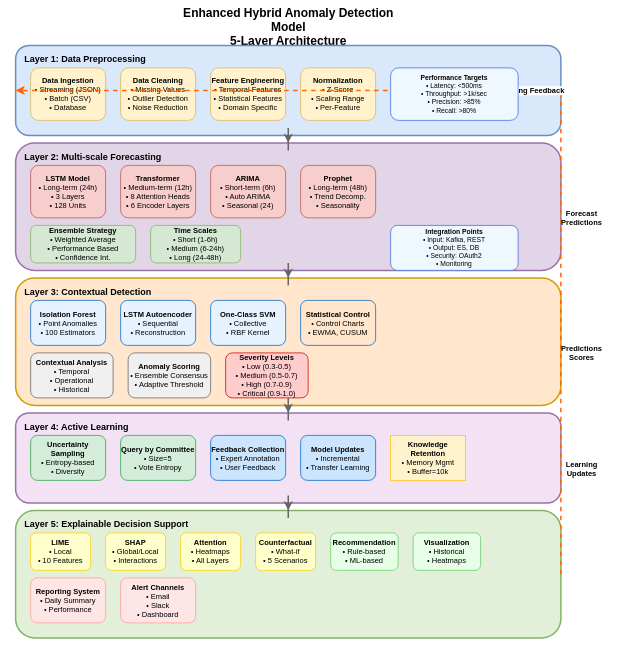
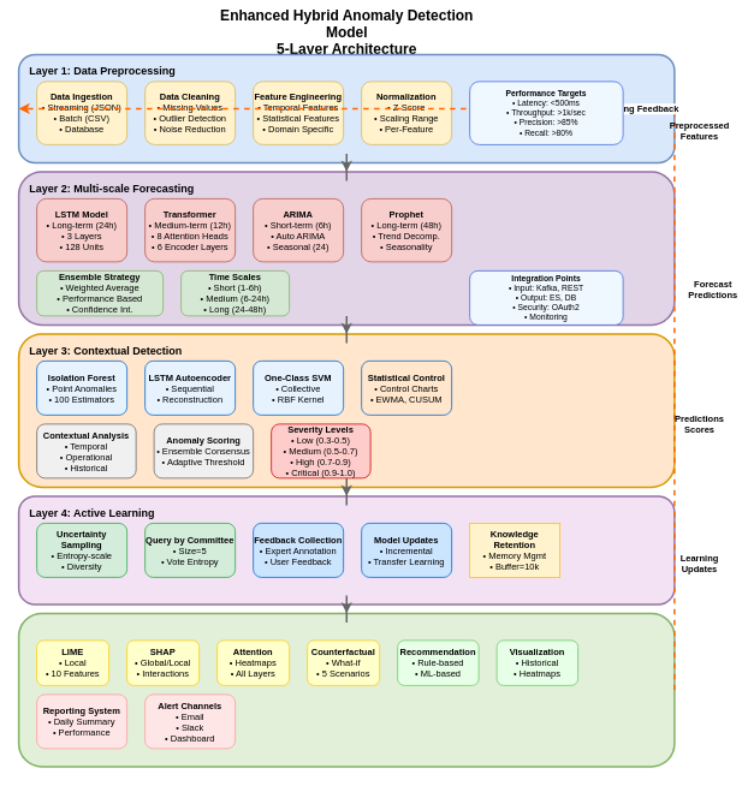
  <mxCell id="0" />
  <mxCell id="1" parent="0" />
  <mxCell id="2" value="&lt;b&gt;Enhanced Hybrid Anomaly Detection Model&lt;br&gt;5-Layer Architecture&lt;/b&gt;" style="text;html=1;strokeColor=none;fillColor=none;align=center;verticalAlign=middle;whiteSpace=wrap;rounded=0;fontSize=16;fontStyle=0;" vertex="1" parent="1"><mxGeometry x="233.5" y="20" width="300" height="30" as="geometry" /></mxCell>
  <mxCell id="3" value="" style="rounded=1;whiteSpace=wrap;html=1;fillColor=#dae8fc;strokeColor=#6c8ebf;strokeWidth=2;" vertex="1" parent="1"><mxGeometry x="20" y="60" width="727" height="120" as="geometry" /></mxCell>
  <mxCell id="4" value="&lt;b&gt;Layer 1: Data Preprocessing&lt;/b&gt;" style="text;html=1;strokeColor=none;fillColor=none;align=left;verticalAlign=top;whiteSpace=wrap;rounded=0;fontSize=12;fontStyle=0;" vertex="1" parent="1"><mxGeometry x="30" y="65" width="180" height="20" as="geometry" /></mxCell>
  <mxCell id="5" value="&lt;b&gt;Data Ingestion&lt;/b&gt;&lt;br&gt;• Streaming (JSON)&lt;br&gt;• Batch (CSV)&lt;br&gt;• Database" style="rounded=1;whiteSpace=wrap;html=1;fillColor=#fff2cc;strokeColor=#d6b656;fontSize=10;" vertex="1" parent="1"><mxGeometry x="40" y="90" width="100" height="70" as="geometry" /></mxCell>
  <mxCell id="6" value="&lt;b&gt;Data Cleaning&lt;/b&gt;&lt;br&gt;• Missing Values&lt;br&gt;• Outlier Detection&lt;br&gt;• Noise Reduction" style="rounded=1;whiteSpace=wrap;html=1;fillColor=#fff2cc;strokeColor=#d6b656;fontSize=10;" vertex="1" parent="1"><mxGeometry x="160" y="90" width="100" height="70" as="geometry" /></mxCell>
  <mxCell id="7" value="&lt;b&gt;Feature Engineering&lt;/b&gt;&lt;br&gt;• Temporal Features&lt;br&gt;• Statistical Features&lt;br&gt;• Domain Specific" style="rounded=1;whiteSpace=wrap;html=1;fillColor=#fff2cc;strokeColor=#d6b656;fontSize=10;" vertex="1" parent="1"><mxGeometry x="280" y="90" width="100" height="70" as="geometry" /></mxCell>
  <mxCell id="8" value="&lt;b&gt;Normalization&lt;/b&gt;&lt;br&gt;• Z-Score&lt;br&gt;• Scaling Range&lt;br&gt;• Per-Feature" style="rounded=1;whiteSpace=wrap;html=1;fillColor=#fff2cc;strokeColor=#d6b656;fontSize=10;" vertex="1" parent="1"><mxGeometry x="400" y="90" width="100" height="70" as="geometry" /></mxCell>
  <mxCell id="9" value="" style="rounded=1;whiteSpace=wrap;html=1;fillColor=#e1d5e7;strokeColor=#9673a6;strokeWidth=2;" vertex="1" parent="1"><mxGeometry x="20" y="190" width="727" height="170" as="geometry" /></mxCell>
  <mxCell id="10" value="&lt;b&gt;Layer 2: Multi-scale Forecasting&lt;/b&gt;" style="text;html=1;strokeColor=none;fillColor=none;align=left;verticalAlign=top;whiteSpace=wrap;rounded=0;fontSize=12;fontStyle=0;" vertex="1" parent="1"><mxGeometry x="30" y="195" width="200" height="20" as="geometry" /></mxCell>
  <mxCell id="11" value="&lt;b&gt;LSTM Model&lt;/b&gt;&lt;br&gt;• Long-term (24h)&lt;br&gt;• 3 Layers&lt;br&gt;• 128 Units" style="rounded=1;whiteSpace=wrap;html=1;fillColor=#f8cecc;strokeColor=#b85450;fontSize=10;" vertex="1" parent="1"><mxGeometry x="40" y="220" width="100" height="70" as="geometry" /></mxCell>
  <mxCell id="12" value="&lt;b&gt;Transformer&lt;/b&gt;&lt;br&gt;• Medium-term (12h)&lt;br&gt;• 8 Attention Heads&lt;br&gt;• 6 Encoder Layers" style="rounded=1;whiteSpace=wrap;html=1;fillColor=#f8cecc;strokeColor=#b85450;fontSize=10;" vertex="1" parent="1"><mxGeometry x="160" y="220" width="100" height="70" as="geometry" /></mxCell>
  <mxCell id="13" value="&lt;b&gt;ARIMA&lt;/b&gt;&lt;br&gt;• Short-term (6h)&lt;br&gt;• Auto ARIMA&lt;br&gt;• Seasonal (24)" style="rounded=1;whiteSpace=wrap;html=1;fillColor=#f8cecc;strokeColor=#b85450;fontSize=10;" vertex="1" parent="1"><mxGeometry x="280" y="220" width="100" height="70" as="geometry" /></mxCell>
  <mxCell id="14" value="&lt;b&gt;Prophet&lt;/b&gt;&lt;br&gt;• Long-term (48h)&lt;br&gt;• Trend Decomp.&lt;br&gt;• Seasonality" style="rounded=1;whiteSpace=wrap;html=1;fillColor=#f8cecc;strokeColor=#b85450;fontSize=10;" vertex="1" parent="1"><mxGeometry x="400" y="220" width="100" height="70" as="geometry" /></mxCell>
  <mxCell id="15" value="&lt;b&gt;Ensemble Strategy&lt;/b&gt;&lt;br&gt;• Weighted Average&lt;br&gt;• Performance Based&lt;br&gt;• Confidence Int." style="rounded=1;whiteSpace=wrap;html=1;fillColor=#d5e8d4;strokeColor=#82b366;fontSize=10;" vertex="1" parent="1"><mxGeometry x="40" y="300" width="140" height="50" as="geometry" /></mxCell>
  <mxCell id="16" value="&lt;b&gt;Time Scales&lt;/b&gt;&lt;br&gt;• Short (1-6h)&lt;br&gt;• Medium (6-24h)&lt;br&gt;• Long (24-48h)" style="rounded=1;whiteSpace=wrap;html=1;fillColor=#d5e8d4;strokeColor=#82b366;fontSize=10;" vertex="1" parent="1"><mxGeometry x="200" y="300" width="120" height="50" as="geometry" /></mxCell>
  <mxCell id="17" value="" style="rounded=1;whiteSpace=wrap;html=1;fillColor=#ffe6cc;strokeColor=#d79b00;strokeWidth=2;" vertex="1" parent="1"><mxGeometry x="20" y="370" width="727" height="170" as="geometry" /></mxCell>
  <mxCell id="18" value="&lt;b&gt;Layer 3: Contextual Detection&lt;/b&gt;" style="text;html=1;strokeColor=none;fillColor=none;align=left;verticalAlign=top;whiteSpace=wrap;rounded=0;fontSize=12;fontStyle=0;" vertex="1" parent="1"><mxGeometry x="30" y="375" width="180" height="20" as="geometry" /></mxCell>
  <mxCell id="19" value="&lt;b&gt;Isolation Forest&lt;/b&gt;&lt;br&gt;• Point Anomalies&lt;br&gt;• 100 Estimators" style="rounded=1;whiteSpace=wrap;html=1;fillColor=#e6f3ff;strokeColor=#0066cc;fontSize=10;" vertex="1" parent="1"><mxGeometry x="40" y="400" width="100" height="60" as="geometry" /></mxCell>
  <mxCell id="20" value="&lt;b&gt;LSTM Autoencoder&lt;/b&gt;&lt;br&gt;• Sequential&lt;br&gt;• Reconstruction" style="rounded=1;whiteSpace=wrap;html=1;fillColor=#e6f3ff;strokeColor=#0066cc;fontSize=10;" vertex="1" parent="1"><mxGeometry x="160" y="400" width="100" height="60" as="geometry" /></mxCell>
  <mxCell id="21" value="&lt;b&gt;One-Class SVM&lt;/b&gt;&lt;br&gt;• Collective&lt;br&gt;• RBF Kernel" style="rounded=1;whiteSpace=wrap;html=1;fillColor=#e6f3ff;strokeColor=#0066cc;fontSize=10;" vertex="1" parent="1"><mxGeometry x="280" y="400" width="100" height="60" as="geometry" /></mxCell>
  <mxCell id="22" value="&lt;b&gt;Statistical Control&lt;/b&gt;&lt;br&gt;• Control Charts&lt;br&gt;• EWMA, CUSUM" style="rounded=1;whiteSpace=wrap;html=1;fillColor=#ffe6cc;strokeColor=#0066cc;fontSize=10;" vertex="1" parent="1"><mxGeometry x="400" y="400" width="100" height="60" as="geometry" /></mxCell>
  <mxCell id="23" value="&lt;b&gt;Contextual Analysis&lt;/b&gt;&lt;br&gt;• Temporal&lt;br&gt;• Operational&lt;br&gt;• Historical" style="rounded=1;whiteSpace=wrap;html=1;fillColor=#f0f0f0;strokeColor=#666666;fontSize=10;" vertex="1" parent="1"><mxGeometry x="40" y="470" width="110" height="60" as="geometry" /></mxCell>
  <mxCell id="24" value="&lt;b&gt;Anomaly Scoring&lt;/b&gt;&lt;br&gt;• Ensemble Consensus&lt;br&gt;• Adaptive Threshold" style="rounded=1;whiteSpace=wrap;html=1;fillColor=#f0f0f0;strokeColor=#666666;fontSize=10;" vertex="1" parent="1"><mxGeometry x="170" y="470" width="110" height="60" as="geometry" /></mxCell>
  <mxCell id="25" value="&lt;b&gt;Severity Levels&lt;/b&gt;&lt;br&gt;• Low (0.3-0.5)&lt;br&gt;• Medium (0.5-0.7)&lt;br&gt;• High (0.7-0.9)&lt;br&gt;• Critical (0.9-1.0)" style="rounded=1;whiteSpace=wrap;html=1;fillColor=#ffcccc;strokeColor=#cc0000;fontSize=10;" vertex="1" parent="1"><mxGeometry x="300" y="470" width="110" height="60" as="geometry" /></mxCell>
  <mxCell id="26" value="" style="rounded=1;whiteSpace=wrap;html=1;fillColor=#f3e2f3;strokeColor=#9673a6;strokeWidth=2;" vertex="1" parent="1"><mxGeometry x="20" y="550" width="727" height="120" as="geometry" /></mxCell>
  <mxCell id="27" value="&lt;b&gt;Layer 4: Active Learning&lt;/b&gt;" style="text;html=1;strokeColor=none;fillColor=none;align=left;verticalAlign=top;whiteSpace=wrap;rounded=0;fontSize=12;fontStyle=0;" vertex="1" parent="1"><mxGeometry x="30" y="555" width="150" height="20" as="geometry" /></mxCell>
- <mxCell id="28" value="&lt;b&gt;Uncertainty Sampling&lt;/b&gt;&lt;br&gt;• Entropy-based&lt;br&gt;• Diversity" style="rounded=1;whiteSpace=wrap;html=1;fillColor=#d4edda;strokeColor=#28a745;fontSize=10;" vertex="1" parent="1"><mxGeometry x="40" y="580" width="100" height="60" as="geometry" /></mxCell>
+ <mxCell id="28" value="&lt;b&gt;Uncertainty Sampling&lt;/b&gt;&lt;br&gt;• Entropy-scale&lt;br&gt;• Diversity" style="rounded=1;whiteSpace=wrap;html=1;fillColor=#d4edda;strokeColor=#28a745;fontSize=10;" vertex="1" parent="1"><mxGeometry x="40" y="580" width="100" height="60" as="geometry" /></mxCell>
  <mxCell id="29" value="&lt;b&gt;Query by Committee&lt;/b&gt;&lt;br&gt;• Size=5&lt;br&gt;• Vote Entropy" style="rounded=1;whiteSpace=wrap;html=1;fillColor=#d4edda;strokeColor=#28a745;fontSize=10;" vertex="1" parent="1"><mxGeometry x="160" y="580" width="100" height="60" as="geometry" /></mxCell>
  <mxCell id="30" value="&lt;b&gt;Feedback Collection&lt;/b&gt;&lt;br&gt;• Expert Annotation&lt;br&gt;• User Feedback" style="rounded=1;whiteSpace=wrap;html=1;fillColor=#cce5ff;strokeColor=#0066cc;fontSize=10;" vertex="1" parent="1"><mxGeometry x="280" y="580" width="100" height="60" as="geometry" /></mxCell>
  <mxCell id="31" value="&lt;b&gt;Model Updates&lt;/b&gt;&lt;br&gt;• Incremental&lt;br&gt;• Transfer Learning" style="rounded=1;whiteSpace=wrap;html=1;fillColor=#cce5ff;strokeColor=#0066cc;fontSize=10;" vertex="1" parent="1"><mxGeometry x="400" y="580" width="100" height="60" as="geometry" /></mxCell>
  <mxCell id="32" value="&lt;b&gt;Knowledge Retention&lt;/b&gt;&lt;br&gt;• Memory Mgmt&lt;br&gt;• Buffer=10k" style="whiteSpace=wrap;html=1;fillColor=#fff3cd;strokeColor=#ffc107;fontSize=10;rounded=0;" vertex="1" parent="1"><mxGeometry x="520" y="580" width="100" height="60" as="geometry" /></mxCell>
  <mxCell id="33" value="" style="rounded=1;whiteSpace=wrap;html=1;fillColor=#e2f0d9;strokeColor=#82b366;strokeWidth=2;" vertex="1" parent="1"><mxGeometry x="20" y="680" width="727" height="170" as="geometry" /></mxCell>
- <mxCell id="34" value="&lt;b&gt;Layer 5: Explainable Decision Support&lt;/b&gt;" style="text;html=1;strokeColor=none;fillColor=none;align=left;verticalAlign=top;whiteSpace=wrap;rounded=0;fontSize=12;fontStyle=0;" vertex="1" parent="1"><mxGeometry x="30" y="685" width="250" height="20" as="geometry" /></mxCell>
  <mxCell id="35" value="&lt;b&gt;LIME&lt;/b&gt;&lt;br&gt;• Local&lt;br&gt;• 10 Features" style="rounded=1;whiteSpace=wrap;html=1;fillColor=#ffffcc;strokeColor=#ffcc00;fontSize=10;" vertex="1" parent="1"><mxGeometry x="40" y="710" width="80" height="50" as="geometry" /></mxCell>
  <mxCell id="36" value="&lt;b&gt;SHAP&lt;/b&gt;&lt;br&gt;• Global/Local&lt;br&gt;• Interactions" style="rounded=1;whiteSpace=wrap;html=1;fillColor=#ffffcc;strokeColor=#ffcc00;fontSize=10;" vertex="1" parent="1"><mxGeometry x="140" y="710" width="80" height="50" as="geometry" /></mxCell>
  <mxCell id="37" value="&lt;b&gt;Attention&lt;/b&gt;&lt;br&gt;• Heatmaps&lt;br&gt;• All Layers" style="rounded=1;whiteSpace=wrap;html=1;fillColor=#ffffcc;strokeColor=#ffcc00;fontSize=10;" vertex="1" parent="1"><mxGeometry x="240" y="710" width="80" height="50" as="geometry" /></mxCell>
  <mxCell id="38" value="&lt;b&gt;Counterfactual&lt;/b&gt;&lt;br&gt;• What-if&lt;br&gt;• 5 Scenarios" style="rounded=1;whiteSpace=wrap;html=1;fillColor=#ffffcc;strokeColor=#ffcc00;fontSize=10;" vertex="1" parent="1"><mxGeometry x="340" y="710" width="80" height="50" as="geometry" /></mxCell>
  <mxCell id="39" value="&lt;b&gt;Recommendation&lt;/b&gt;&lt;br&gt;• Rule-based&lt;br&gt;• ML-based" style="rounded=1;whiteSpace=wrap;html=1;fillColor=#e6ffe6;strokeColor=#66cc66;fontSize=10;" vertex="1" parent="1"><mxGeometry x="440" y="710" width="90" height="50" as="geometry" /></mxCell>
  <mxCell id="40" value="&lt;b&gt;Visualization&lt;/b&gt;&lt;br&gt;• Historical&lt;br&gt;• Heatmaps" style="rounded=1;whiteSpace=wrap;html=1;fillColor=#e6ffe6;strokeColor=#66cc66;fontSize=10;" vertex="1" parent="1"><mxGeometry x="550" y="710" width="90" height="50" as="geometry" /></mxCell>
  <mxCell id="41" value="&lt;b&gt;Reporting System&lt;/b&gt;&lt;br&gt;• Daily Summary&lt;br&gt;• Performance" style="rounded=1;whiteSpace=wrap;html=1;fillColor=#ffe6e6;strokeColor=#ff9999;fontSize=10;" vertex="1" parent="1"><mxGeometry x="40" y="770" width="100" height="60" as="geometry" /></mxCell>
  <mxCell id="42" value="&lt;b&gt;Alert Channels&lt;/b&gt;&lt;br&gt;• Email&lt;br&gt;• Slack&lt;br&gt;• Dashboard" style="rounded=1;whiteSpace=wrap;html=1;fillColor=#ffe6e6;strokeColor=#ff9999;fontSize=10;" vertex="1" parent="1"><mxGeometry x="160" y="770" width="100" height="60" as="geometry" /></mxCell>
  <mxCell id="43" value="" style="edgeStyle=orthogonalEdgeStyle;rounded=0;orthogonalLoop=1;jettySize=auto;html=1;strokeWidth=2;strokeColor=#666666;endArrow=classic;endFill=1;" edge="1" parent="1" source="3" target="9"><mxGeometry relative="1" as="geometry" /></mxCell>
  <mxCell id="44" value="" style="edgeStyle=orthogonalEdgeStyle;rounded=0;orthogonalLoop=1;jettySize=auto;html=1;strokeWidth=2;strokeColor=#666666;endArrow=classic;endFill=1;" edge="1" parent="1" source="9" target="17"><mxGeometry relative="1" as="geometry" /></mxCell>
  <mxCell id="45" value="" style="edgeStyle=orthogonalEdgeStyle;rounded=0;orthogonalLoop=1;jettySize=auto;html=1;strokeWidth=2;strokeColor=#666666;endArrow=classic;endFill=1;" edge="1" parent="1" source="17" target="26"><mxGeometry relative="1" as="geometry" /></mxCell>
  <mxCell id="46" value="" style="edgeStyle=orthogonalEdgeStyle;rounded=0;orthogonalLoop=1;jettySize=auto;html=1;strokeWidth=2;strokeColor=#666666;endArrow=classic;endFill=1;" edge="1" parent="1" source="26" target="33"><mxGeometry relative="1" as="geometry" /></mxCell>
  <mxCell id="47" value="&lt;b&gt;Learning Feedback&lt;/b&gt;" style="edgeStyle=orthogonalEdgeStyle;rounded=0;orthogonalLoop=1;jettySize=auto;html=1;strokeWidth=2;strokeColor=#ff6600;dashed=1;fontSize=10;endArrow=classic;endFill=1;exitX=1;exitY=0.5;exitDx=0;exitDy=0;entryX=0;entryY=0.5;entryDx=0;entryDy=0;" edge="1" parent="1" source="33" target="3"><mxGeometry relative="1" as="geometry"><Array as="points"><mxPoint x="747" y="765" /><mxPoint x="747" y="130" /></Array></mxGeometry></mxCell>
- <mxCell id="49" value="&lt;b&gt;Forecast&lt;br&gt;Predictions&lt;/b&gt;" style="text;html=1;strokeColor=none;fillColor=none;align=center;verticalAlign=middle;whiteSpace=wrap;rounded=0;fontSize=10;" vertex="1" parent="1"><mxGeometry x="750" y="275" width="50" height="30" as="geometry" /></mxCell>
+ <mxCell id="48" value="&lt;b&gt;Preprocessed&lt;br&gt;Features&lt;/b&gt;" style="text;html=1;strokeColor=none;fillColor=none;align=center;verticalAlign=middle;whiteSpace=wrap;rounded=0;fontSize=10;" vertex="1" parent="1"><mxGeometry x="750" y="130" width="50" height="30" as="geometry" /></mxCell>
+ <mxCell id="49" value="&lt;b&gt;Forecast&lt;br&gt;Predictions&lt;/b&gt;" style="text;html=1;strokeColor=none;fillColor=none;align=center;verticalAlign=middle;whiteSpace=wrap;rounded=0;fontSize=10;" vertex="1" parent="1"><mxGeometry x="765" y="305" width="50" height="30" as="geometry" /></mxCell>
  <mxCell id="50" value="&lt;b&gt;Predictions&lt;br&gt;Scores&lt;/b&gt;" style="text;html=1;strokeColor=none;fillColor=none;align=center;verticalAlign=middle;whiteSpace=wrap;rounded=0;fontSize=10;" vertex="1" parent="1"><mxGeometry x="750" y="455" width="50" height="30" as="geometry" /></mxCell>
  <mxCell id="51" value="&lt;b&gt;Learning&lt;br&gt;Updates&lt;/b&gt;" style="text;html=1;strokeColor=none;fillColor=none;align=center;verticalAlign=middle;whiteSpace=wrap;rounded=0;fontSize=10;" vertex="1" parent="1"><mxGeometry x="750" y="610" width="50" height="30" as="geometry" /></mxCell>
  <mxCell id="52" value="&lt;b&gt;Performance Targets&lt;/b&gt;&lt;br&gt;• Latency: &lt;500ms&lt;br&gt;• Throughput: &gt;1k/sec&lt;br&gt;• Precision: &gt;85%&lt;br&gt;• Recall: &gt;80%" style="rounded=1;whiteSpace=wrap;html=1;fillColor=#f0f8ff;strokeColor=#4169e1;strokeWidth=1;fontSize=9;" vertex="1" parent="1"><mxGeometry x="520" y="90" width="170" height="70" as="geometry" /></mxCell>
  <mxCell id="53" value="&lt;b&gt;Integration Points&lt;/b&gt;&lt;br&gt;• Input: Kafka, REST&lt;br&gt;• Output: ES, DB&lt;br&gt;• Security: OAuth2&lt;br&gt;• Monitoring" style="rounded=1;whiteSpace=wrap;html=1;fillColor=#f0f8ff;strokeColor=#4169e1;strokeWidth=1;fontSize=9;" vertex="1" parent="1"><mxGeometry x="520" y="300" width="170" height="60" as="geometry" /></mxCell>
